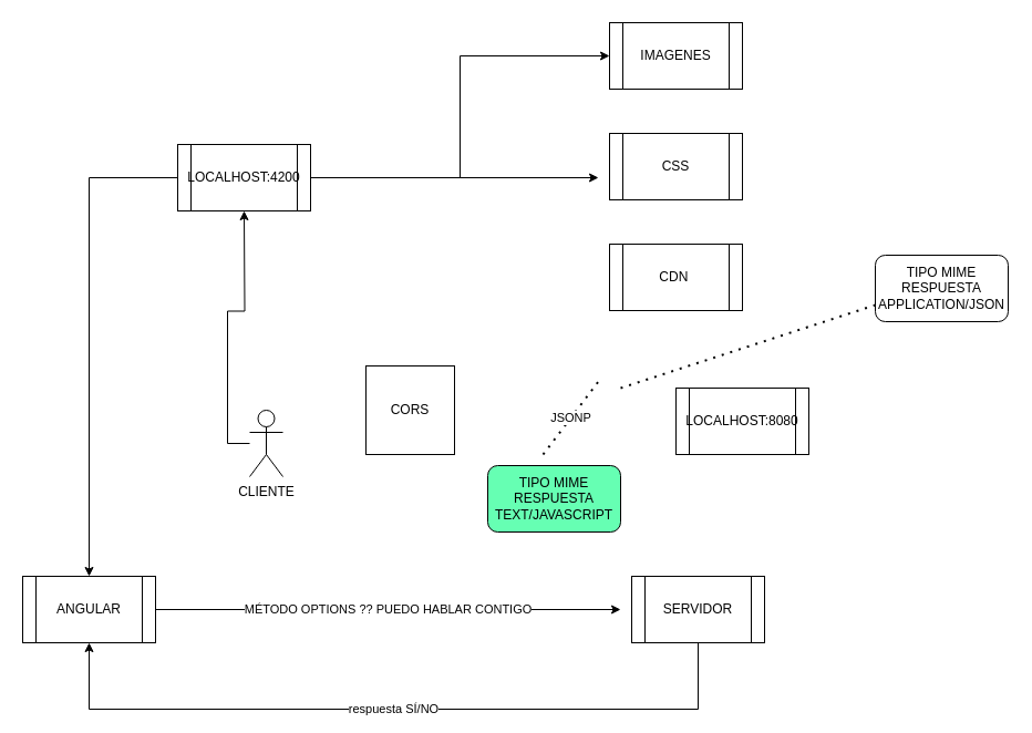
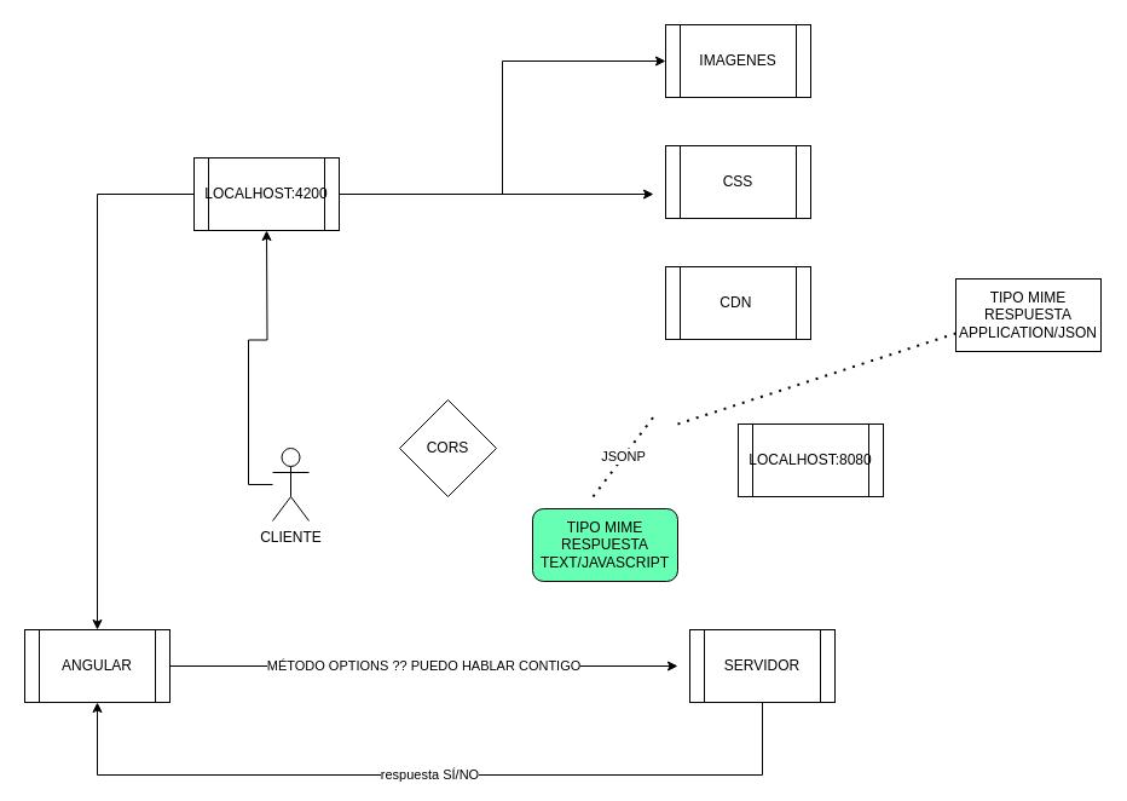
  <mxCell id="0" />
  <mxCell id="1" parent="0" />
  <mxCell id="2" style="edgeStyle=orthogonalEdgeStyle;rounded=0;orthogonalLoop=1;jettySize=auto;html=1;" parent="1" source="3" edge="1"><mxGeometry relative="1" as="geometry"><mxPoint x="220" y="190" as="targetPoint" /></mxGeometry></mxCell>
  <mxCell id="3" value="CLIENTE" style="shape=umlActor;verticalLabelPosition=bottom;verticalAlign=top;html=1;outlineConnect=0;" parent="1" vertex="1"><mxGeometry x="225" y="370" width="30" height="60" as="geometry" /></mxCell>
  <mxCell id="4" style="edgeStyle=orthogonalEdgeStyle;rounded=0;orthogonalLoop=1;jettySize=auto;html=1;entryX=0;entryY=0.5;entryDx=0;entryDy=0;" parent="1" source="7" target="8" edge="1"><mxGeometry relative="1" as="geometry" /></mxCell>
  <mxCell id="5" style="edgeStyle=orthogonalEdgeStyle;rounded=0;orthogonalLoop=1;jettySize=auto;html=1;" parent="1" source="7" edge="1"><mxGeometry relative="1" as="geometry"><mxPoint x="540" y="160" as="targetPoint" /></mxGeometry></mxCell>
  <mxCell id="6" style="edgeStyle=orthogonalEdgeStyle;rounded=0;orthogonalLoop=1;jettySize=auto;html=1;" parent="1" source="7" target="13" edge="1"><mxGeometry relative="1" as="geometry" /></mxCell>
  <mxCell id="7" value="LOCALHOST:4200" style="shape=process;whiteSpace=wrap;html=1;backgroundOutline=1;" parent="1" vertex="1"><mxGeometry x="160" y="130" width="120" height="60" as="geometry" /></mxCell>
  <mxCell id="8" value="IMAGENES" style="shape=process;whiteSpace=wrap;html=1;backgroundOutline=1;" parent="1" vertex="1"><mxGeometry x="550" y="20" width="120" height="60" as="geometry" /></mxCell>
  <mxCell id="9" value="CSS" style="shape=process;whiteSpace=wrap;html=1;backgroundOutline=1;" parent="1" vertex="1"><mxGeometry x="550" y="120" width="120" height="60" as="geometry" /></mxCell>
  <mxCell id="10" value="CDN&amp;nbsp;" style="shape=process;whiteSpace=wrap;html=1;backgroundOutline=1;" parent="1" vertex="1"><mxGeometry x="550" y="220" width="120" height="60" as="geometry" /></mxCell>
  <mxCell id="11" value="LOCALHOST:8080" style="shape=process;whiteSpace=wrap;html=1;backgroundOutline=1;" parent="1" vertex="1"><mxGeometry x="610" y="350" width="120" height="60" as="geometry" /></mxCell>
- <mxCell id="12" value="CORS" style="whiteSpace=wrap;html=1;aspect=fixed;" parent="1" vertex="1"><mxGeometry x="330" y="330" width="80" height="80" as="geometry" /></mxCell>
+ <mxCell id="12" value="CORS" style="rhombus;whiteSpace=wrap;html=1;aspect=fixed;" parent="1" vertex="1"><mxGeometry x="330" y="330" width="80" height="80" as="geometry" /></mxCell>
  <mxCell id="13" value="ANGULAR&lt;br&gt;" style="shape=process;whiteSpace=wrap;html=1;backgroundOutline=1;" parent="1" vertex="1"><mxGeometry x="20" y="520" width="120" height="60" as="geometry" /></mxCell>
  <mxCell id="14" value="respuesta SÍ/NO" style="edgeStyle=orthogonalEdgeStyle;rounded=0;orthogonalLoop=1;jettySize=auto;html=1;" parent="1" source="15" target="13" edge="1"><mxGeometry relative="1" as="geometry"><Array as="points"><mxPoint x="630" y="640" /><mxPoint x="80" y="640" /></Array></mxGeometry></mxCell>
  <mxCell id="15" value="SERVIDOR" style="shape=process;whiteSpace=wrap;html=1;backgroundOutline=1;" parent="1" vertex="1"><mxGeometry x="570" y="520" width="120" height="60" as="geometry" /></mxCell>
  <mxCell id="16" value="MÉTODO OPTIONS ?? PUEDO HABLAR CONTIGO" style="endArrow=classic;html=1;" parent="1" edge="1"><mxGeometry width="50" height="50" relative="1" as="geometry"><mxPoint x="140" y="550" as="sourcePoint" /><mxPoint x="560" y="550" as="targetPoint" /></mxGeometry></mxCell>
- <mxCell id="17" value="TIPO MIME RESPUESTA&lt;br&gt;APPLICATION/JSON" style="rounded=1;whiteSpace=wrap;html=1;" vertex="1" parent="1"><mxGeometry x="790" y="230" width="120" height="60" as="geometry" /></mxCell>
+ <mxCell id="17" value="TIPO MIME RESPUESTA&lt;br&gt;APPLICATION/JSON" style="whiteSpace=wrap;html=1;rounded=0;" vertex="1" parent="1"><mxGeometry x="790" y="230" width="120" height="60" as="geometry" /></mxCell>
  <mxCell id="18" value="" style="endArrow=none;dashed=1;html=1;dashPattern=1 3;strokeWidth=2;entryX=0;entryY=0.75;entryDx=0;entryDy=0;" edge="1" parent="1" target="17"><mxGeometry width="50" height="50" relative="1" as="geometry"><mxPoint x="560" y="350" as="sourcePoint" /><mxPoint x="610" y="300" as="targetPoint" /></mxGeometry></mxCell>
  <mxCell id="19" value="TIPO MIME RESPUESTA&lt;br&gt;TEXT/JAVASCRIPT" style="rounded=1;whiteSpace=wrap;html=1;fillColor=#66FFB3;" vertex="1" parent="1"><mxGeometry x="440" y="420" width="120" height="60" as="geometry" /></mxCell>
  <mxCell id="20" value="JSONP" style="endArrow=none;dashed=1;html=1;dashPattern=1 3;strokeWidth=2;fillColor=#00FF00;" edge="1" parent="1"><mxGeometry width="50" height="50" relative="1" as="geometry"><mxPoint x="490" y="410" as="sourcePoint" /><mxPoint x="540" y="344" as="targetPoint" /></mxGeometry></mxCell>
